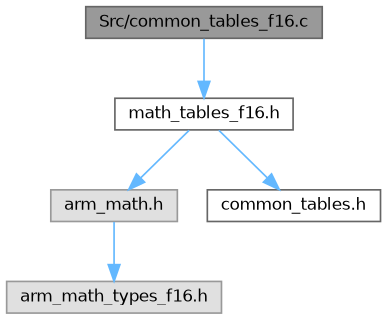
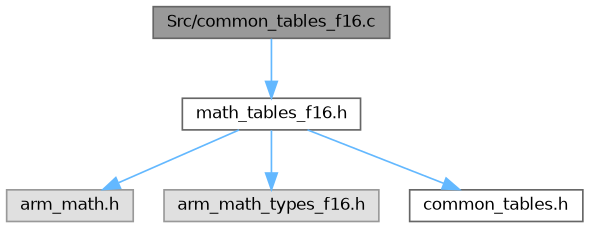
  digraph {
    node [color=grey40 fillcolor=white fontname=Helvetica fontsize=10 shape=box style=filled]
    edge [color=steelblue1 fontname=Helvetica fontsize=10 labelfontname=Helvetica labelfontsize=10 style=solid]
    n1 [color=gray40 fillcolor=grey60 fontcolor=black height=0.2 label="Src/common_tables_f16.c" width=0.4]
    n2 [height=0.2 label="math_tables_f16.h" width=0.4]
    n3 [color=grey60 fillcolor="#E0E0E0" height=0.2 label="arm_math.h" width=0.4]
    n4 [color=grey60 fillcolor="#E0E0E0" height=0.2 label="arm_math_types_f16.h" width=0.4]
    n5 [height=0.2 label="common_tables.h" width=0.4]
    n1 -> n2
    n2 -> n3
-   n3 -> n4
+   n2 -> n4
    n2 -> n5
  }
